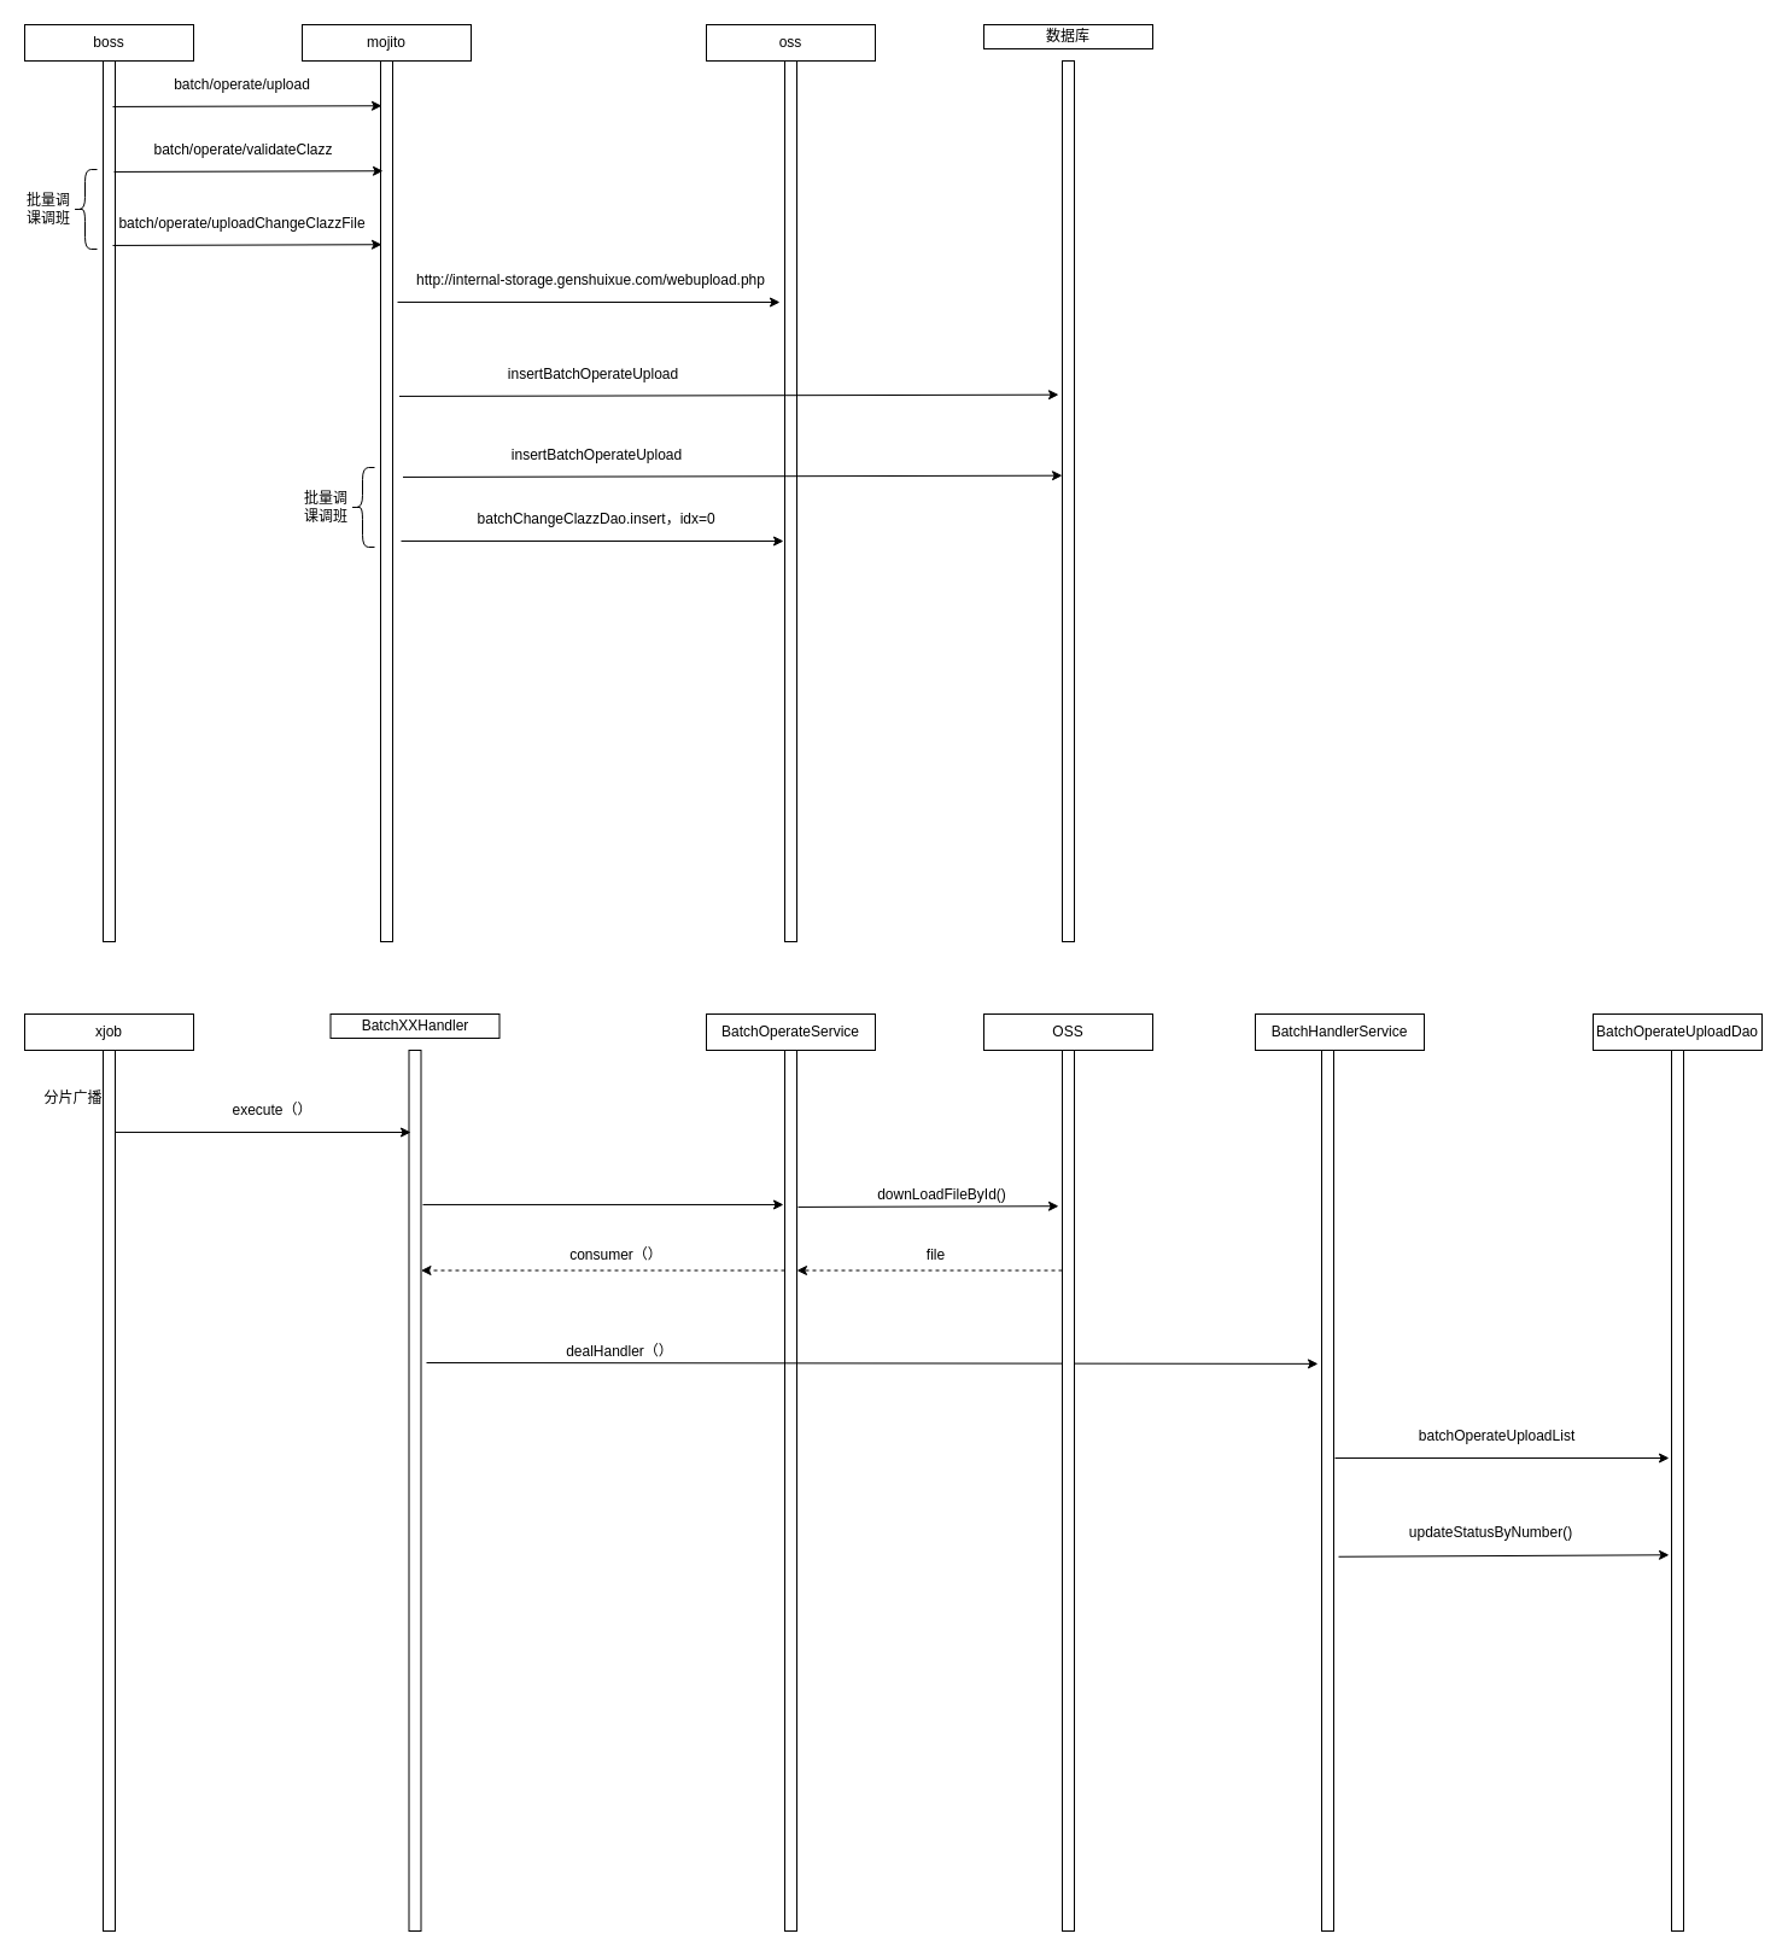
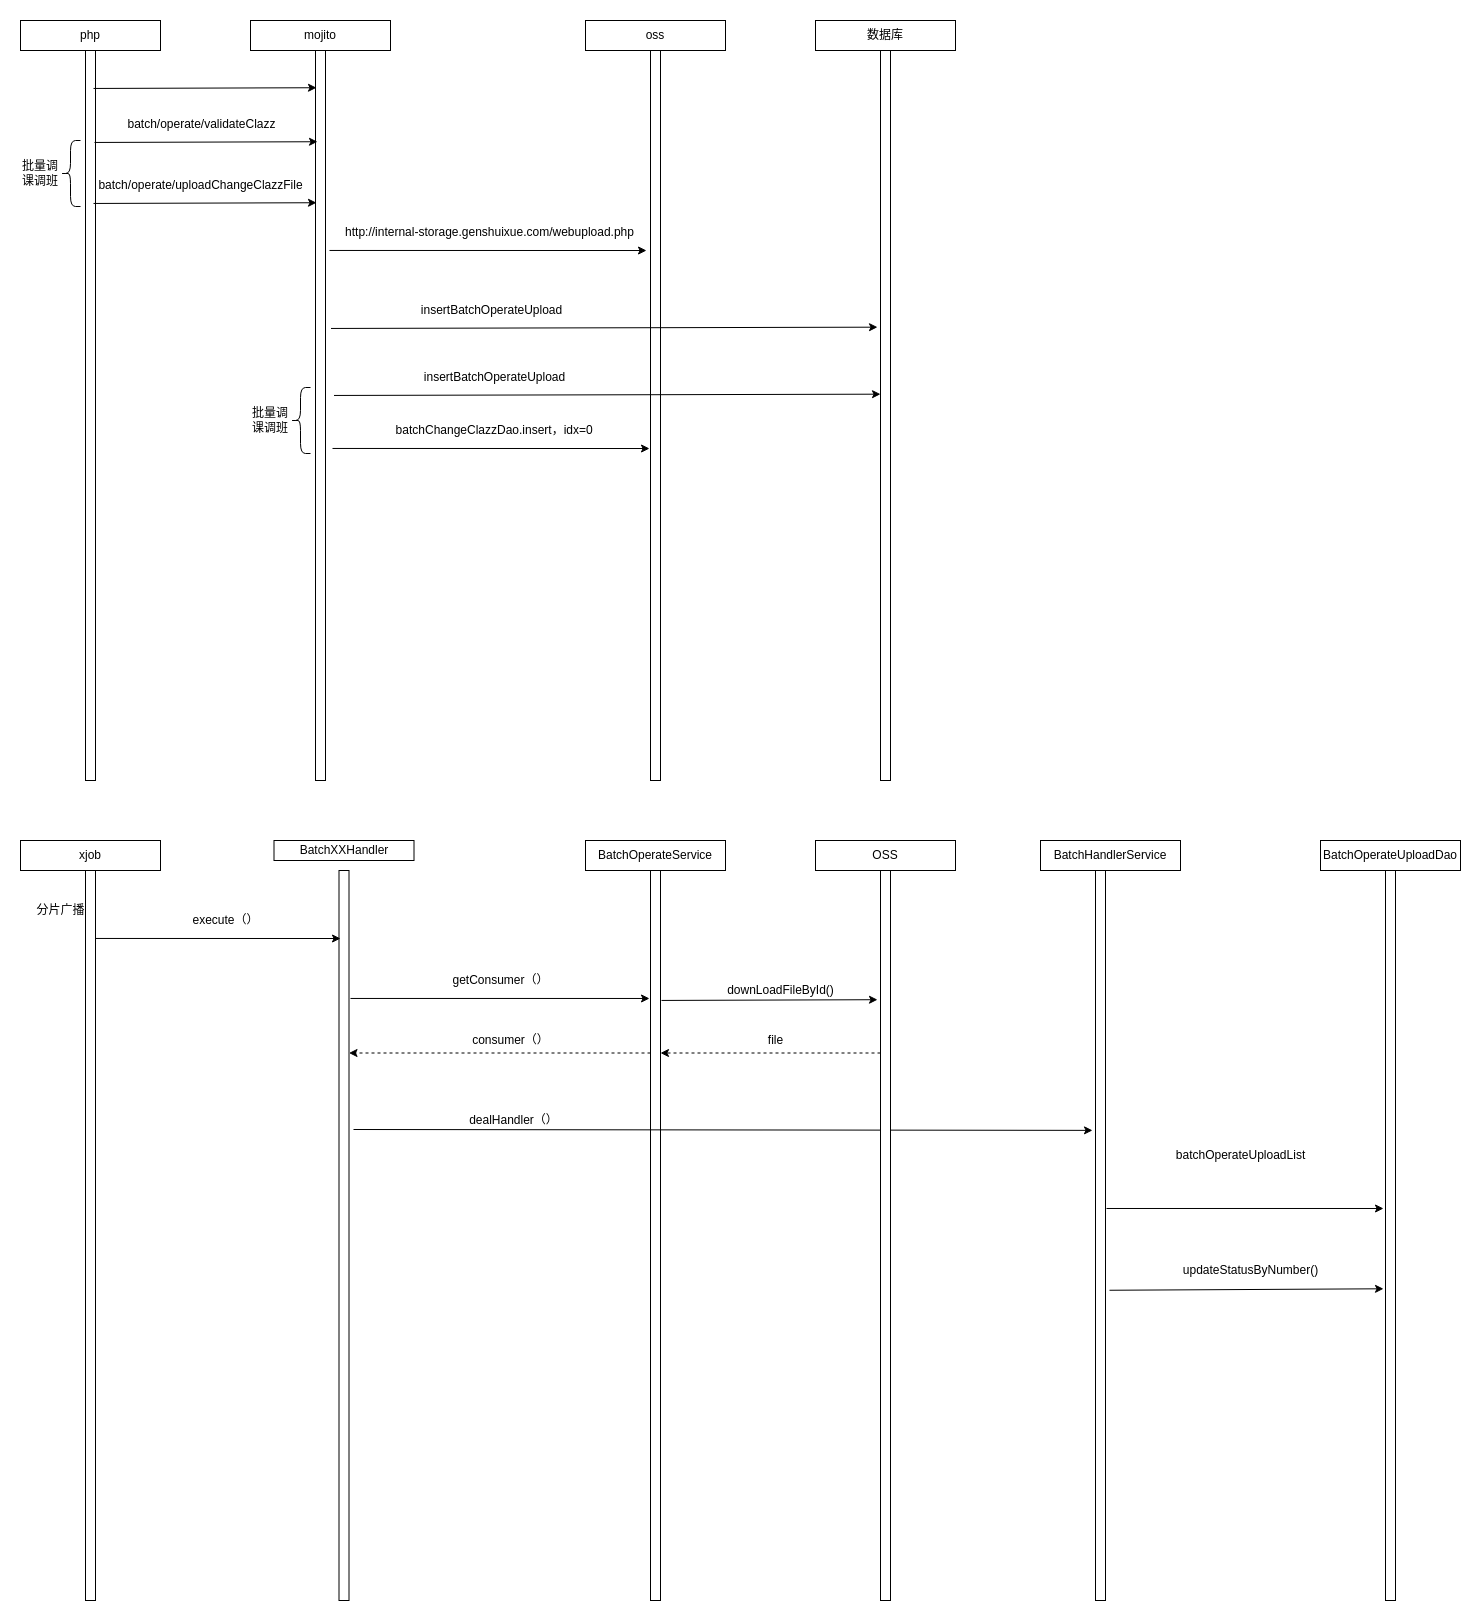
  <mxCell id="0" />
  <mxCell id="1" parent="0" />
- <mxCell id="2" value="boss" style="rounded=0;whiteSpace=wrap;html=1;" vertex="1" parent="1"><mxGeometry x="20" y="20" width="140" height="30" as="geometry" /></mxCell>
+ <mxCell id="2" value="php" style="rounded=0;whiteSpace=wrap;html=1;" vertex="1" parent="1"><mxGeometry x="20" y="20" width="140" height="30" as="geometry" /></mxCell>
  <mxCell id="3" value="" style="rounded=0;whiteSpace=wrap;html=1;" vertex="1" parent="1"><mxGeometry x="85" y="50" width="10" height="730" as="geometry" /></mxCell>
  <mxCell id="4" value="mojito" style="rounded=0;whiteSpace=wrap;html=1;" vertex="1" parent="1"><mxGeometry x="250" y="20" width="140" height="30" as="geometry" /></mxCell>
  <mxCell id="5" value="" style="rounded=0;whiteSpace=wrap;html=1;" vertex="1" parent="1"><mxGeometry x="315" y="50" width="10" height="730" as="geometry" /></mxCell>
  <mxCell id="6" value="oss" style="rounded=0;whiteSpace=wrap;html=1;" vertex="1" parent="1"><mxGeometry x="585" y="20" width="140" height="30" as="geometry" /></mxCell>
  <mxCell id="7" value="" style="rounded=0;whiteSpace=wrap;html=1;" vertex="1" parent="1"><mxGeometry x="650" y="50" width="10" height="730" as="geometry" /></mxCell>
- <mxCell id="8" value="数据库" style="rounded=0;whiteSpace=wrap;html=1;" vertex="1" parent="1"><mxGeometry x="815" y="20" width="140" height="20" as="geometry" /></mxCell>
+ <mxCell id="8" value="数据库" style="rounded=0;whiteSpace=wrap;html=1;" vertex="1" parent="1"><mxGeometry x="815" y="20" width="140" height="30" as="geometry" /></mxCell>
  <mxCell id="9" value="" style="rounded=0;whiteSpace=wrap;html=1;" vertex="1" parent="1"><mxGeometry x="880" y="50" width="10" height="730" as="geometry" /></mxCell>
  <mxCell id="10" value="xjob" style="rounded=0;whiteSpace=wrap;html=1;" vertex="1" parent="1"><mxGeometry x="20" y="840" width="140" height="30" as="geometry" /></mxCell>
  <mxCell id="11" value="" style="rounded=0;whiteSpace=wrap;html=1;" vertex="1" parent="1"><mxGeometry x="85" y="870" width="10" height="730" as="geometry" /></mxCell>
  <mxCell id="12" value="" style="endArrow=classic;html=1;exitX=0.8;exitY=0.052;exitDx=0;exitDy=0;exitPerimeter=0;entryX=0.1;entryY=0.051;entryDx=0;entryDy=0;entryPerimeter=0;" edge="1" parent="1" source="3" target="5"><mxGeometry width="50" height="50" relative="1" as="geometry"><mxPoint x="680" y="470" as="sourcePoint" /><mxPoint x="730" y="420" as="targetPoint" /></mxGeometry></mxCell>
- <mxCell id="13" value="batch/operate/upload" style="text;html=1;align=center;verticalAlign=middle;resizable=0;points=[];autosize=1;" vertex="1" parent="1"><mxGeometry x="135" y="60" width="130" height="20" as="geometry" /></mxCell>
  <mxCell id="14" value="" style="endArrow=classic;html=1;exitX=0.8;exitY=0.052;exitDx=0;exitDy=0;exitPerimeter=0;entryX=0.1;entryY=0.051;entryDx=0;entryDy=0;entryPerimeter=0;" edge="1" parent="1"><mxGeometry width="50" height="50" relative="1" as="geometry"><mxPoint x="94" y="141.96" as="sourcePoint" /><mxPoint x="317" y="141.23" as="targetPoint" /></mxGeometry></mxCell>
  <mxCell id="15" value="batch/operate/validateClazz" style="text;html=1;align=center;verticalAlign=middle;resizable=0;points=[];autosize=1;" vertex="1" parent="1"><mxGeometry x="121" y="114" width="160" height="20" as="geometry" /></mxCell>
  <mxCell id="16" value="" style="endArrow=classic;html=1;exitX=0.8;exitY=0.052;exitDx=0;exitDy=0;exitPerimeter=0;entryX=0.1;entryY=0.051;entryDx=0;entryDy=0;entryPerimeter=0;" edge="1" parent="1"><mxGeometry width="50" height="50" relative="1" as="geometry"><mxPoint x="93" y="202.96" as="sourcePoint" /><mxPoint x="316" y="202.23" as="targetPoint" /></mxGeometry></mxCell>
  <mxCell id="17" value="batch/operate/uploadChangeClazzFile" style="text;html=1;align=center;verticalAlign=middle;resizable=0;points=[];autosize=1;" vertex="1" parent="1"><mxGeometry x="90" y="175" width="220" height="20" as="geometry" /></mxCell>
  <mxCell id="18" value="" style="endArrow=classic;html=1;exitX=0.8;exitY=0.052;exitDx=0;exitDy=0;exitPerimeter=0;entryX=-0.4;entryY=0.274;entryDx=0;entryDy=0;entryPerimeter=0;" edge="1" parent="1" target="7"><mxGeometry width="50" height="50" relative="1" as="geometry"><mxPoint x="329" y="249.96" as="sourcePoint" /><mxPoint x="510" y="290" as="targetPoint" /></mxGeometry></mxCell>
  <mxCell id="19" value="http://internal-storage.genshuixue.com/webupload.php" style="text;html=1;align=center;verticalAlign=middle;resizable=0;points=[];autosize=1;" vertex="1" parent="1"><mxGeometry x="339" y="222" width="300" height="20" as="geometry" /></mxCell>
  <mxCell id="20" value="" style="shape=curlyBracket;whiteSpace=wrap;html=1;rounded=1;" vertex="1" parent="1"><mxGeometry x="60" y="140" width="20" height="66" as="geometry" /></mxCell>
  <mxCell id="21" value="批量调课调班" style="text;html=1;strokeColor=none;fillColor=none;align=center;verticalAlign=middle;whiteSpace=wrap;rounded=0;" vertex="1" parent="1"><mxGeometry x="20" y="163" width="40" height="20" as="geometry" /></mxCell>
  <mxCell id="22" value="" style="endArrow=classic;html=1;exitX=0.8;exitY=0.052;exitDx=0;exitDy=0;exitPerimeter=0;entryX=-0.3;entryY=0.379;entryDx=0;entryDy=0;entryPerimeter=0;" edge="1" parent="1" target="9"><mxGeometry width="50" height="50" relative="1" as="geometry"><mxPoint x="330.5" y="327.96" as="sourcePoint" /><mxPoint x="647.5" y="328.02" as="targetPoint" /></mxGeometry></mxCell>
  <mxCell id="23" value="insertBatchOperateUpload" style="text;html=1;align=center;verticalAlign=middle;resizable=0;points=[];autosize=1;" vertex="1" parent="1"><mxGeometry x="410.5" y="300" width="160" height="20" as="geometry" /></mxCell>
  <mxCell id="24" value="" style="endArrow=classic;html=1;exitX=0.8;exitY=0.052;exitDx=0;exitDy=0;exitPerimeter=0;entryX=-0.3;entryY=0.379;entryDx=0;entryDy=0;entryPerimeter=0;" edge="1" parent="1"><mxGeometry width="50" height="50" relative="1" as="geometry"><mxPoint x="333.5" y="394.96" as="sourcePoint" /><mxPoint x="880" y="393.67" as="targetPoint" /></mxGeometry></mxCell>
  <mxCell id="25" value="insertBatchOperateUpload" style="text;html=1;align=center;verticalAlign=middle;resizable=0;points=[];autosize=1;" vertex="1" parent="1"><mxGeometry x="413.5" y="367" width="160" height="20" as="geometry" /></mxCell>
  <mxCell id="26" value="" style="endArrow=classic;html=1;exitX=0.8;exitY=0.052;exitDx=0;exitDy=0;exitPerimeter=0;entryX=-0.4;entryY=0.274;entryDx=0;entryDy=0;entryPerimeter=0;" edge="1" parent="1"><mxGeometry width="50" height="50" relative="1" as="geometry"><mxPoint x="332" y="447.96" as="sourcePoint" /><mxPoint x="649" y="448.02" as="targetPoint" /></mxGeometry></mxCell>
  <mxCell id="27" value="&amp;nbsp;batchChangeClazzDao.insert，idx=0" style="text;html=1;align=center;verticalAlign=middle;resizable=0;points=[];autosize=1;" vertex="1" parent="1"><mxGeometry x="382" y="420" width="220" height="20" as="geometry" /></mxCell>
  <mxCell id="28" value="" style="shape=curlyBracket;whiteSpace=wrap;html=1;rounded=1;" vertex="1" parent="1"><mxGeometry x="290" y="387" width="20" height="66" as="geometry" /></mxCell>
  <mxCell id="29" value="批量调课调班" style="text;html=1;strokeColor=none;fillColor=none;align=center;verticalAlign=middle;whiteSpace=wrap;rounded=0;" vertex="1" parent="1"><mxGeometry x="250" y="410" width="40" height="20" as="geometry" /></mxCell>
  <mxCell id="30" value="BatchXXHandler" style="rounded=0;whiteSpace=wrap;html=1;" vertex="1" parent="1"><mxGeometry x="273.5" y="840" width="140" height="20" as="geometry" /></mxCell>
  <mxCell id="31" value="" style="rounded=0;whiteSpace=wrap;html=1;" vertex="1" parent="1"><mxGeometry x="338.5" y="870" width="10" height="730" as="geometry" /></mxCell>
  <mxCell id="32" value="BatchOperateService" style="rounded=0;whiteSpace=wrap;html=1;" vertex="1" parent="1"><mxGeometry x="585" y="840" width="140" height="30" as="geometry" /></mxCell>
  <mxCell id="33" value="" style="rounded=0;whiteSpace=wrap;html=1;" vertex="1" parent="1"><mxGeometry x="650" y="870" width="10" height="730" as="geometry" /></mxCell>
  <mxCell id="34" value="BatchHandlerService" style="rounded=0;whiteSpace=wrap;html=1;" vertex="1" parent="1"><mxGeometry x="1040" y="840" width="140" height="30" as="geometry" /></mxCell>
  <mxCell id="35" value="" style="rounded=0;whiteSpace=wrap;html=1;" vertex="1" parent="1"><mxGeometry x="1095" y="870" width="10" height="730" as="geometry" /></mxCell>
  <mxCell id="36" value="BatchOperateUploadDao" style="rounded=0;whiteSpace=wrap;html=1;" vertex="1" parent="1"><mxGeometry x="1320" y="840" width="140" height="30" as="geometry" /></mxCell>
  <mxCell id="37" value="" style="rounded=0;whiteSpace=wrap;html=1;" vertex="1" parent="1"><mxGeometry x="1385" y="870" width="10" height="730" as="geometry" /></mxCell>
  <mxCell id="38" value="" style="endArrow=classic;html=1;exitX=0.8;exitY=0.052;exitDx=0;exitDy=0;exitPerimeter=0;" edge="1" parent="1"><mxGeometry width="50" height="50" relative="1" as="geometry"><mxPoint x="95" y="937.96" as="sourcePoint" /><mxPoint x="340" y="938" as="targetPoint" /></mxGeometry></mxCell>
  <mxCell id="39" value="execute（）" style="text;html=1;align=center;verticalAlign=middle;resizable=0;points=[];autosize=1;" vertex="1" parent="1"><mxGeometry x="185" y="910" width="80" height="20" as="geometry" /></mxCell>
  <mxCell id="40" value="分片广播" style="text;html=1;align=center;verticalAlign=middle;resizable=0;points=[];autosize=1;" vertex="1" parent="1"><mxGeometry x="30" y="900" width="60" height="20" as="geometry" /></mxCell>
  <mxCell id="41" value="" style="endArrow=classic;html=1;entryX=-0.3;entryY=0.356;entryDx=0;entryDy=0;entryPerimeter=0;" edge="1" parent="1" target="35"><mxGeometry width="50" height="50" relative="1" as="geometry"><mxPoint x="353" y="1129" as="sourcePoint" /><mxPoint x="650" y="1129" as="targetPoint" /></mxGeometry></mxCell>
  <mxCell id="42" value="dealHandler（）" style="text;html=1;align=center;verticalAlign=middle;resizable=0;points=[];autosize=1;" vertex="1" parent="1"><mxGeometry x="463" y="1110" width="100" height="20" as="geometry" /></mxCell>
  <mxCell id="43" value="" style="endArrow=classic;html=1;exitX=0.8;exitY=0.052;exitDx=0;exitDy=0;exitPerimeter=0;entryX=-0.1;entryY=0.189;entryDx=0;entryDy=0;entryPerimeter=0;" edge="1" parent="1"><mxGeometry width="50" height="50" relative="1" as="geometry"><mxPoint x="350" y="997.96" as="sourcePoint" /><mxPoint x="649" y="997.97" as="targetPoint" /></mxGeometry></mxCell>
+ <mxCell id="44" value="getConsumer（）" style="text;html=1;align=center;verticalAlign=middle;resizable=0;points=[];autosize=1;" vertex="1" parent="1"><mxGeometry x="445" y="970" width="110" height="20" as="geometry" /></mxCell>
  <mxCell id="45" value="" style="endArrow=classic;html=1;dashed=1;exitX=0;exitY=0.25;exitDx=0;exitDy=0;entryX=1;entryY=0.25;entryDx=0;entryDy=0;" edge="1" parent="1" source="33" target="31"><mxGeometry width="50" height="50" relative="1" as="geometry"><mxPoint x="680" y="1210" as="sourcePoint" /><mxPoint x="730" y="1160" as="targetPoint" /></mxGeometry></mxCell>
  <mxCell id="46" value="consumer（）" style="text;html=1;align=center;verticalAlign=middle;resizable=0;points=[];autosize=1;" vertex="1" parent="1"><mxGeometry x="465" y="1030" width="90" height="20" as="geometry" /></mxCell>
  <mxCell id="47" value="" style="endArrow=classic;html=1;exitX=1.1;exitY=0.463;exitDx=0;exitDy=0;exitPerimeter=0;entryX=-0.2;entryY=0.463;entryDx=0;entryDy=0;entryPerimeter=0;" edge="1" parent="1" source="35" target="37"><mxGeometry width="50" height="50" relative="1" as="geometry"><mxPoint x="680" y="1210" as="sourcePoint" /><mxPoint x="730" y="1160" as="targetPoint" /></mxGeometry></mxCell>
- <mxCell id="48" value="batchOperateUploadList" style="text;html=1;align=center;verticalAlign=middle;resizable=0;points=[];autosize=1;" vertex="1" parent="1"><mxGeometry x="1170" y="1180" width="140" height="20" as="geometry" /></mxCell>
+ <mxCell id="48" value="batchOperateUploadList" style="text;html=1;align=center;verticalAlign=middle;resizable=0;points=[];autosize=1;" vertex="1" parent="1"><mxGeometry x="1170" y="1145" width="140" height="20" as="geometry" /></mxCell>
  <mxCell id="49" value="" style="endArrow=classic;html=1;exitX=1.4;exitY=0.575;exitDx=0;exitDy=0;exitPerimeter=0;entryX=-0.2;entryY=0.573;entryDx=0;entryDy=0;entryPerimeter=0;" edge="1" parent="1" source="35" target="37"><mxGeometry width="50" height="50" relative="1" as="geometry"><mxPoint x="810" y="1340" as="sourcePoint" /><mxPoint x="860" y="1290" as="targetPoint" /></mxGeometry></mxCell>
- <mxCell id="50" value="updateStatusByNumber()" style="text;html=1;align=center;verticalAlign=middle;resizable=0;points=[];autosize=1;" vertex="1" parent="1"><mxGeometry x="1160" y="1260" width="150" height="20" as="geometry" /></mxCell>
+ <mxCell id="50" value="updateStatusByNumber()" style="text;html=1;align=center;verticalAlign=middle;resizable=0;points=[];autosize=1;" vertex="1" parent="1"><mxGeometry x="1175" y="1260" width="150" height="20" as="geometry" /></mxCell>
  <mxCell id="51" value="OSS" style="rounded=0;whiteSpace=wrap;html=1;" vertex="1" parent="1"><mxGeometry x="815" y="840" width="140" height="30" as="geometry" /></mxCell>
  <mxCell id="52" value="" style="rounded=0;whiteSpace=wrap;html=1;" vertex="1" parent="1"><mxGeometry x="880" y="870" width="10" height="730" as="geometry" /></mxCell>
  <mxCell id="53" value="" style="endArrow=classic;html=1;exitX=1.1;exitY=0.178;exitDx=0;exitDy=0;exitPerimeter=0;entryX=-0.3;entryY=0.177;entryDx=0;entryDy=0;entryPerimeter=0;" edge="1" parent="1" source="33" target="52"><mxGeometry width="50" height="50" relative="1" as="geometry"><mxPoint x="680" y="1180" as="sourcePoint" /><mxPoint x="730" y="1130" as="targetPoint" /></mxGeometry></mxCell>
  <mxCell id="54" value="downLoadFileById()" style="text;html=1;align=center;verticalAlign=middle;resizable=0;points=[];autosize=1;" vertex="1" parent="1"><mxGeometry x="720" y="980" width="120" height="20" as="geometry" /></mxCell>
  <mxCell id="55" value="" style="endArrow=classic;html=1;exitX=0;exitY=0.25;exitDx=0;exitDy=0;entryX=1;entryY=0.25;entryDx=0;entryDy=0;dashed=1;" edge="1" parent="1" source="52" target="33"><mxGeometry width="50" height="50" relative="1" as="geometry"><mxPoint x="770" y="1120" as="sourcePoint" /><mxPoint x="820" y="1070" as="targetPoint" /></mxGeometry></mxCell>
  <mxCell id="56" value="file" style="text;html=1;align=center;verticalAlign=middle;resizable=0;points=[];autosize=1;" vertex="1" parent="1"><mxGeometry x="760" y="1030" width="30" height="20" as="geometry" /></mxCell>
